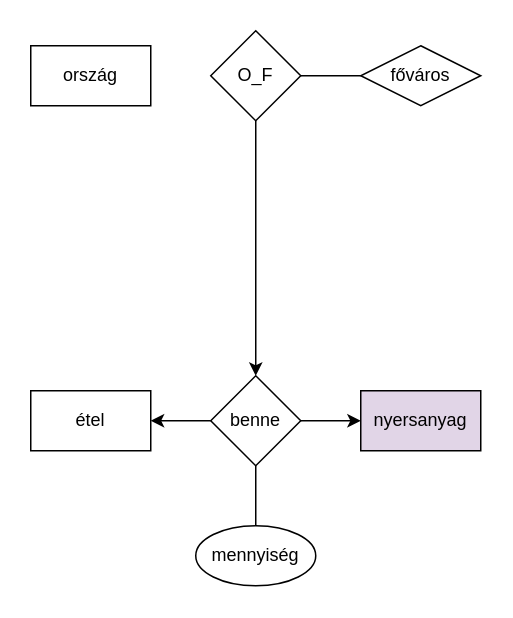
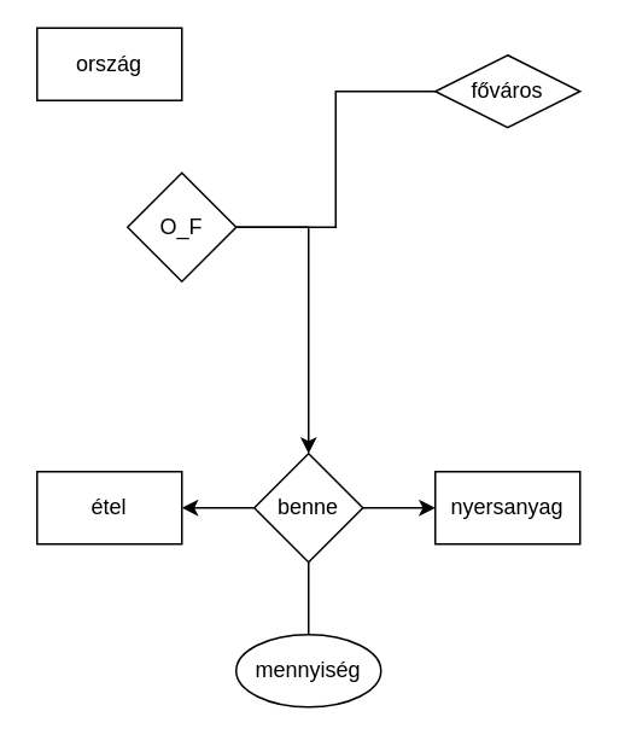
  <mxCell id="0" />
  <mxCell id="1" parent="0" />
- <mxCell id="2" value="ország" style="rounded=0;whiteSpace=wrap;html=1;" vertex="1" parent="1"><mxGeometry x="20" y="30" width="80" height="40" as="geometry" /></mxCell>
+ <mxCell id="2" value="ország" style="rounded=0;whiteSpace=wrap;html=1;" vertex="1" parent="1"><mxGeometry x="20" y="15" width="80" height="40" as="geometry" /></mxCell>
  <mxCell id="3" value="főváros" style="rhombus;whiteSpace=wrap;html=1;" vertex="1" parent="1"><mxGeometry x="240" y="30" width="80" height="40" as="geometry" /></mxCell>
  <mxCell id="4" style="edgeStyle=orthogonalEdgeStyle;rounded=0;orthogonalLoop=1;jettySize=auto;html=1;" edge="1" parent="1" source="6" target="9"><mxGeometry relative="1" as="geometry" /></mxCell>
  <mxCell id="5" style="edgeStyle=orthogonalEdgeStyle;rounded=0;orthogonalLoop=1;jettySize=auto;html=1;entryX=0;entryY=0.5;entryDx=0;entryDy=0;endArrow=none;" edge="1" parent="1" source="6" target="3"><mxGeometry relative="1" as="geometry" /></mxCell>
- <mxCell id="6" value="O_F" style="rhombus;whiteSpace=wrap;html=1;" vertex="1" parent="1"><mxGeometry x="140" y="20" width="60" height="60" as="geometry" /></mxCell>
+ <mxCell id="6" value="O_F" style="rhombus;whiteSpace=wrap;html=1;" vertex="1" parent="1"><mxGeometry x="70" y="95" width="60" height="60" as="geometry" /></mxCell>
  <mxCell id="7" style="edgeStyle=orthogonalEdgeStyle;rounded=0;orthogonalLoop=1;jettySize=auto;html=1;entryX=1;entryY=0.5;entryDx=0;entryDy=0;" edge="1" parent="1" source="9" target="10"><mxGeometry relative="1" as="geometry" /></mxCell>
  <mxCell id="8" style="edgeStyle=orthogonalEdgeStyle;rounded=0;orthogonalLoop=1;jettySize=auto;html=1;entryX=0;entryY=0.5;entryDx=0;entryDy=0;" edge="1" parent="1" source="9" target="11"><mxGeometry relative="1" as="geometry" /></mxCell>
  <mxCell id="9" value="benne" style="rhombus;whiteSpace=wrap;html=1;" vertex="1" parent="1"><mxGeometry x="140" y="250" width="60" height="60" as="geometry" /></mxCell>
  <mxCell id="10" value="étel" style="rounded=0;whiteSpace=wrap;html=1;" vertex="1" parent="1"><mxGeometry x="20" y="260" width="80" height="40" as="geometry" /></mxCell>
- <mxCell id="11" value="nyersanyag" style="rounded=0;whiteSpace=wrap;html=1;fillColor=#e1d5e7;" vertex="1" parent="1"><mxGeometry x="240" y="260" width="80" height="40" as="geometry" /></mxCell>
+ <mxCell id="11" value="nyersanyag" style="rounded=0;whiteSpace=wrap;html=1;" vertex="1" parent="1"><mxGeometry x="240" y="260" width="80" height="40" as="geometry" /></mxCell>
  <mxCell id="12" value="mennyiség" style="ellipse;whiteSpace=wrap;html=1;" vertex="1" parent="1"><mxGeometry x="130" y="350" width="80" height="40" as="geometry" /></mxCell>
  <mxCell id="13" value="" style="endArrow=none;html=1;rounded=0;entryX=0.5;entryY=1;entryDx=0;entryDy=0;exitX=0.5;exitY=0;exitDx=0;exitDy=0;" edge="1" parent="1" source="12" target="9"><mxGeometry width="50" height="50" relative="1" as="geometry"><mxPoint x="340" y="360" as="sourcePoint" /><mxPoint x="390" y="310" as="targetPoint" /></mxGeometry></mxCell>
